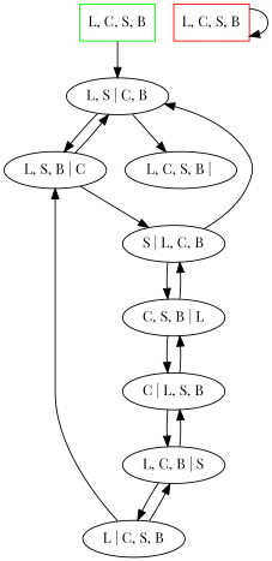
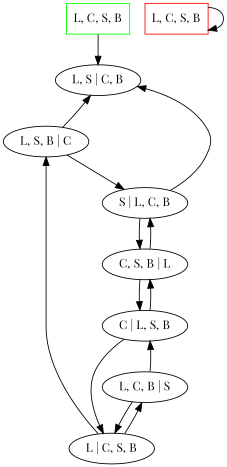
  digraph {
    fontname="Playfair Display"
    node [fontname="Playfair Display"]
    edge [fontname="Playfair Display"]
    n1 [color=green label="L, C, S, B" shape=box]
    "L, S | C, B"
    "L, S, B | C"
-   "L, C, S, B | "
    n5 [color=red label="L, C, S, B" shape=box]
    "S | L, C, B"
    "C | L, S, B"
    "L, C, B | S"
    "C, S, B | L"
    "L | C, S, B"
    n1 -> "L, S | C, B"
-   "L, S | C, B" -> "L, S, B | C"
-   "L, S | C, B" -> "L, C, S, B | "
    "L, S, B | C" -> "L, S | C, B"
    "L, S, B | C" -> "S | L, C, B"
    n5 -> n5
    "S | L, C, B" -> "L, S | C, B"
    "S | L, C, B" -> "C, S, B | L"
-   "C | L, S, B" -> "L, C, B | S"
+   "C | L, S, B" -> "L | C, S, B"
    "C | L, S, B" -> "C, S, B | L"
    "L, C, B | S" -> "C | L, S, B"
    "L, C, B | S" -> "L | C, S, B"
    "C, S, B | L" -> "S | L, C, B"
    "C, S, B | L" -> "C | L, S, B"
    "L | C, S, B" -> "L, S, B | C"
    "L | C, S, B" -> "L, C, B | S"
  }
